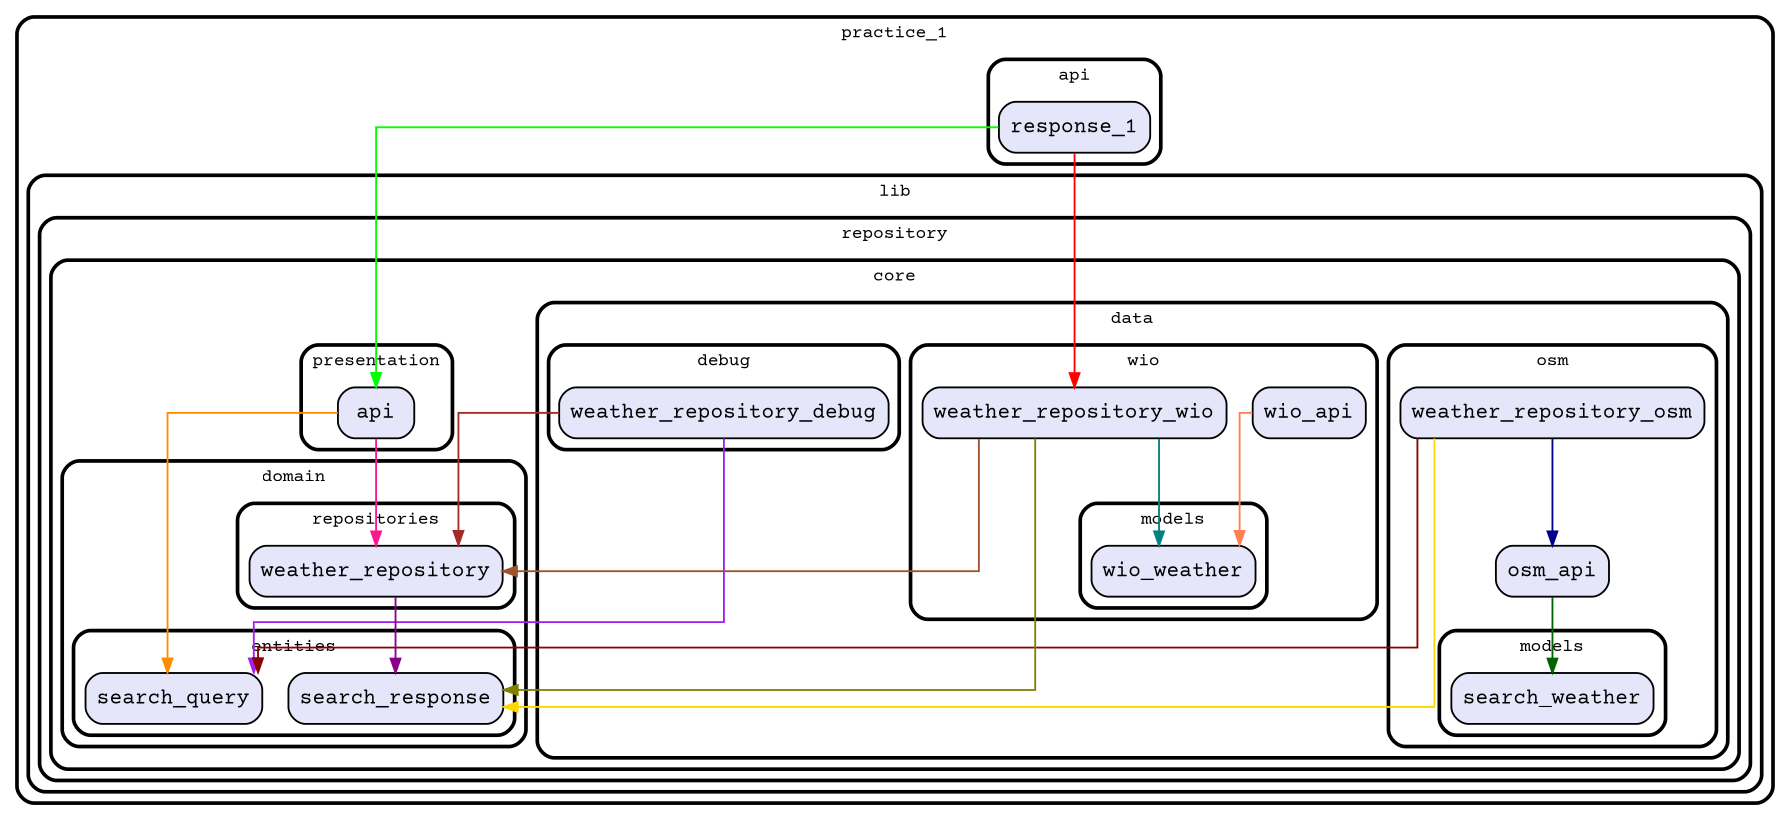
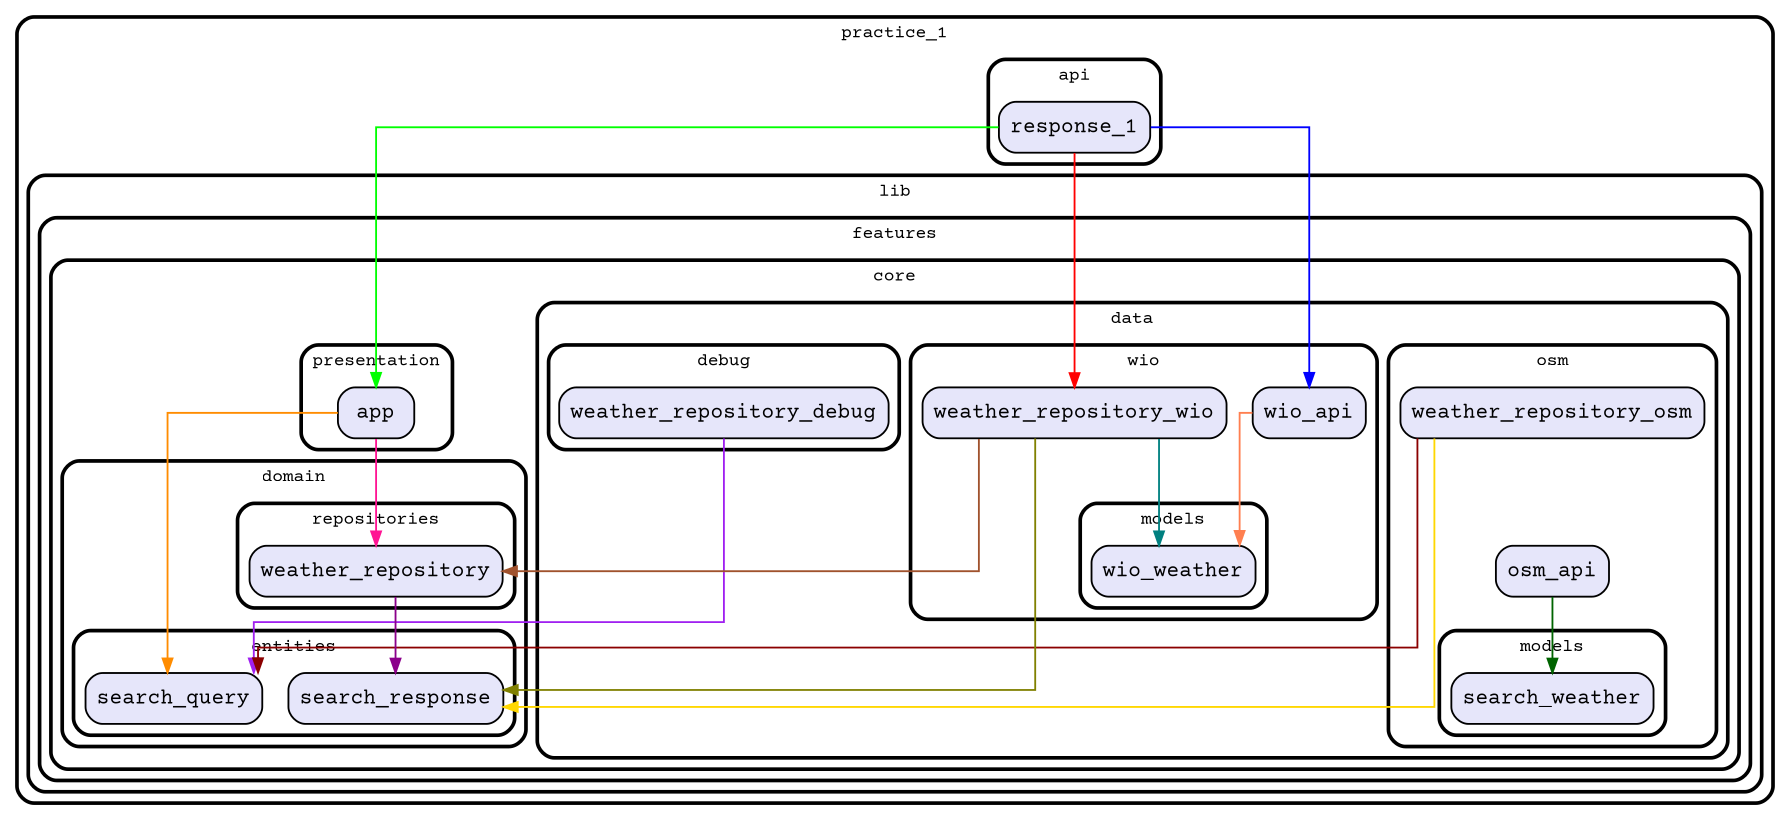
  digraph {
    fontname="Courier Prime"
    fontsize=13
    penwidth=2.6
    splines=ortho
    style=rounded
    node [fillcolor=Lavender fontname="Courier Prime" fontsize=15 penwidth=1.3 shape=rect style="filled,rounded"]
    edge [arrowhead=normal dir=forward fontname="Courier Prime" penwidth=1.3]
    n1 [label=response_1]
    n2 [label=weather_repository_debug]
    n3 [label=search_weather]
    n4 [label=osm_api]
    n5 [label=weather_repository_osm]
    n6 [label=wio_weather]
    n7 [label=weather_repository_wio]
    n8 [label=wio_api]
    n9 [label=search_query]
    n10 [label=search_response]
    n11 [label=weather_repository]
-   n12 [label=api]
+   n12 [label=app]
    subgraph cluster_1 {
      label=practice_1
      subgraph cluster_2 {
        label=api
        n1
      }
      subgraph cluster_3 {
        label=lib
        subgraph cluster_4 {
-         label=repository
+         label=features
          subgraph cluster_5 {
            label=core
            subgraph cluster_6 {
              label=data
              subgraph cluster_7 {
                label=debug
                n2
              }
              subgraph cluster_8 {
                label=osm
                n4
                n5
                subgraph cluster_9 {
                  label=models
                  n3
                }
              }
              subgraph cluster_10 {
                label=wio
                n7
                n8
                subgraph cluster_11 {
                  label=models
                  n6
                }
              }
            }
            subgraph cluster_12 {
              label=domain
              subgraph cluster_13 {
                label=entities
                n9
                n10
              }
              subgraph cluster_14 {
                label=repositories
                n11
              }
            }
            subgraph cluster_15 {
              label=presentation
              n12
            }
          }
        }
      }
    }
    n1 -> n7 [color=red]
+   n1 -> n8 [color=blue]
    n1 -> n12 [color=green]
    n2 -> n9 [color=purple]
-   n2 -> n11 [color=brown]
    n4 -> n3 [color=darkgreen]
-   n5 -> n4 [color=darkblue]
    n5 -> n9 [color=darkred]
    n5 -> n10 [color=gold]
    n7 -> n6 [color=teal]
    n7 -> n10 [color=olive]
    n7 -> n11 [color=sienna]
    n8 -> n6 [color=coral]
    n11 -> n10 [color=darkmagenta]
    n12 -> n9 [color=darkorange]
    n12 -> n11 [color=deeppink]
  }
